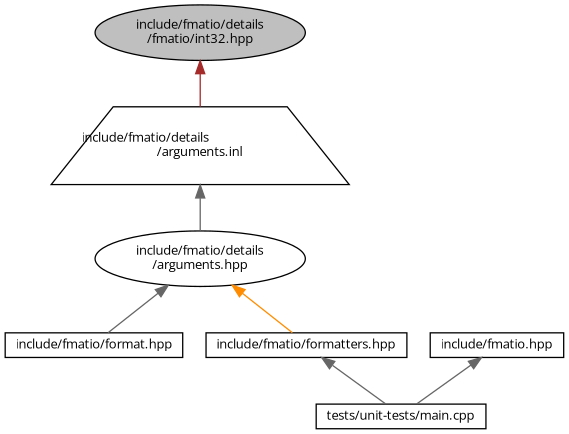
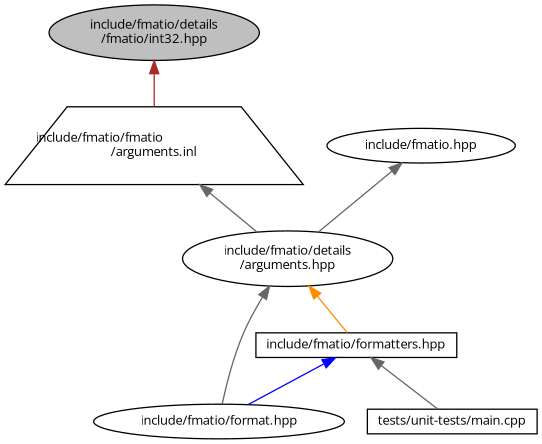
  digraph {
    fontname="Open Sans"
    node [color=black fillcolor=white fontname="Open Sans" fontsize=10 shape=ellipse style=filled]
    edge [color=gray40 dir=back fontname="Open Sans" fontsize=10 labelfontname=Helvetica labelfontsize=10 style=solid]
    n1 [fillcolor=grey75 fontcolor=black height=0.2 label="include/fmatio/details\l/fmatio/int32.hpp" width=0.4]
-   n2 [height=0.2 label="include/fmatio/details\l/arguments.inl" shape=trapezium width=0.4]
+   n2 [height=0.2 label="include/fmatio/fmatio\l/arguments.inl" shape=trapezium width=0.4]
    n3 [height=0.2 label="include/fmatio/details\l/arguments.hpp" width=0.4]
-   n4 [height=0.2 label="include/fmatio/format.hpp" shape=box width=0.4]
+   n4 [height=0.2 label="include/fmatio/format.hpp" width=0.4]
    n5 [height=0.2 label="include/fmatio/formatters.hpp" shape=box width=0.4]
    n6 [height=0.2 label="tests/unit-tests/main.cpp" shape=box width=0.4]
-   n7 [height=0.2 label="include/fmatio.hpp" shape=box width=0.4]
+   n7 [height=0.2 label="include/fmatio.hpp" width=0.4]
    n1 -> n2 [color=brown]
    n2 -> n3
    n3 -> n4
    n3 -> n5 [color=darkorange]
+   n5 -> n4 [color=blue]
    n5 -> n6
-   n7 -> n6
+   n7 -> n3
  }
